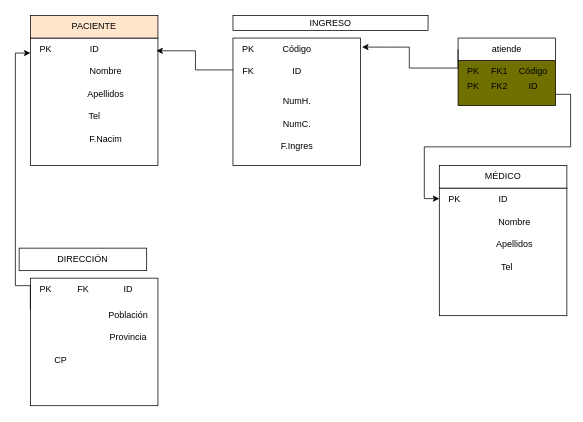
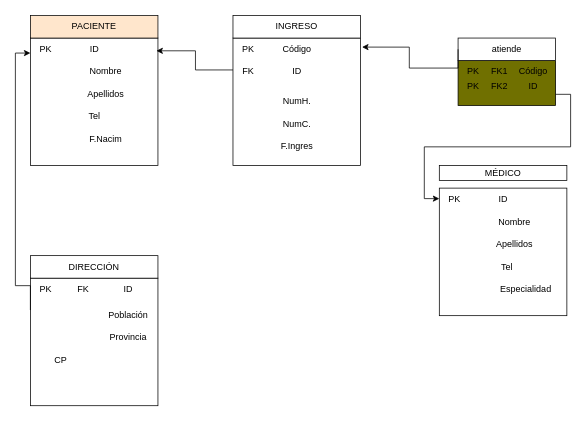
  <mxCell id="0" />
  <mxCell id="1" parent="0" />
  <mxCell id="2" value="" style="whiteSpace=wrap;html=1;aspect=fixed;" vertex="1" parent="1"><mxGeometry x="40" y="50" width="170" height="170" as="geometry" /></mxCell>
  <mxCell id="3" value="PACIENTE" style="rounded=0;whiteSpace=wrap;html=1;fillColor=#ffe6cc;" vertex="1" parent="1"><mxGeometry x="40" y="20" width="170" height="30" as="geometry" /></mxCell>
  <mxCell id="4" value="" style="whiteSpace=wrap;html=1;aspect=fixed;" vertex="1" parent="1"><mxGeometry x="310" y="50" width="170" height="170" as="geometry" /></mxCell>
- <mxCell id="5" value="INGRESO" style="rounded=0;whiteSpace=wrap;html=1;" vertex="1" parent="1"><mxGeometry x="310" y="20" width="260" height="20" as="geometry" /></mxCell>
+ <mxCell id="5" value="INGRESO" style="rounded=0;whiteSpace=wrap;html=1;" vertex="1" parent="1"><mxGeometry x="310" y="20" width="170" height="30" as="geometry" /></mxCell>
  <mxCell id="6" value="" style="whiteSpace=wrap;html=1;aspect=fixed;" vertex="1" parent="1"><mxGeometry x="40" y="370" width="170" height="170" as="geometry" /></mxCell>
- <mxCell id="7" value="DIRECCIÓN" style="rounded=0;whiteSpace=wrap;html=1;" vertex="1" parent="1"><mxGeometry x="25" y="330" width="170" height="30" as="geometry" /></mxCell>
+ <mxCell id="7" value="DIRECCIÓN" style="rounded=0;whiteSpace=wrap;html=1;" vertex="1" parent="1"><mxGeometry x="40" y="340" width="170" height="30" as="geometry" /></mxCell>
  <mxCell id="8" value="" style="whiteSpace=wrap;html=1;aspect=fixed;" vertex="1" parent="1"><mxGeometry x="585" y="250" width="170" height="170" as="geometry" /></mxCell>
- <mxCell id="9" value="MÉDICO" style="rounded=0;whiteSpace=wrap;html=1;" vertex="1" parent="1"><mxGeometry x="585" y="220" width="170" height="30" as="geometry" /></mxCell>
+ <mxCell id="9" value="MÉDICO" style="rounded=0;whiteSpace=wrap;html=1;" vertex="1" parent="1"><mxGeometry x="585" y="220" width="170" height="20" as="geometry" /></mxCell>
  <mxCell id="10" value="PK" style="text;html=1;align=center;verticalAlign=middle;resizable=0;points=[];autosize=1;strokeColor=none;fillColor=none;" vertex="1" parent="1"><mxGeometry x="40" y="50" width="40" height="30" as="geometry" /></mxCell>
  <mxCell id="11" value="ID" style="text;html=1;align=center;verticalAlign=middle;resizable=0;points=[];autosize=1;strokeColor=none;fillColor=none;" vertex="1" parent="1"><mxGeometry x="105" y="50" width="40" height="30" as="geometry" /></mxCell>
  <mxCell id="12" value="Nombre" style="text;html=1;align=center;verticalAlign=middle;resizable=0;points=[];autosize=1;strokeColor=none;fillColor=none;" vertex="1" parent="1"><mxGeometry x="105" y="80" width="70" height="30" as="geometry" /></mxCell>
  <mxCell id="13" value="Apellidos" style="text;html=1;align=center;verticalAlign=middle;resizable=0;points=[];autosize=1;strokeColor=none;fillColor=none;" vertex="1" parent="1"><mxGeometry x="105" y="110" width="70" height="30" as="geometry" /></mxCell>
  <mxCell id="14" value="Tel" style="text;html=1;align=center;verticalAlign=middle;resizable=0;points=[];autosize=1;strokeColor=none;fillColor=none;" vertex="1" parent="1"><mxGeometry x="105" y="140" width="40" height="30" as="geometry" /></mxCell>
  <mxCell id="15" value="F.Nacim" style="text;html=1;align=center;verticalAlign=middle;resizable=0;points=[];autosize=1;strokeColor=none;fillColor=none;" vertex="1" parent="1"><mxGeometry x="105" y="170" width="70" height="30" as="geometry" /></mxCell>
  <mxCell id="16" value="PK" style="text;html=1;align=center;verticalAlign=middle;resizable=0;points=[];autosize=1;strokeColor=none;fillColor=none;" vertex="1" parent="1"><mxGeometry x="40" y="370" width="40" height="30" as="geometry" /></mxCell>
  <mxCell id="17" style="edgeStyle=orthogonalEdgeStyle;rounded=0;orthogonalLoop=1;jettySize=auto;html=1;exitX=0;exitY=0.25;exitDx=0;exitDy=0;entryX=0;entryY=0.667;entryDx=0;entryDy=0;entryPerimeter=0;" edge="1" parent="1" source="6" target="10"><mxGeometry relative="1" as="geometry"><Array as="points"><mxPoint x="40" y="380" /><mxPoint x="20" y="380" /><mxPoint x="20" y="70" /></Array></mxGeometry></mxCell>
  <mxCell id="18" value="FK" style="text;html=1;align=center;verticalAlign=middle;resizable=0;points=[];autosize=1;strokeColor=none;fillColor=none;" vertex="1" parent="1"><mxGeometry x="90" y="370" width="40" height="30" as="geometry" /></mxCell>
  <mxCell id="19" value="ID" style="text;html=1;align=center;verticalAlign=middle;resizable=0;points=[];autosize=1;strokeColor=none;fillColor=none;" vertex="1" parent="1"><mxGeometry x="150" y="370" width="40" height="30" as="geometry" /></mxCell>
  <mxCell id="20" value="Población" style="text;html=1;align=center;verticalAlign=middle;resizable=0;points=[];autosize=1;strokeColor=none;fillColor=none;" vertex="1" parent="1"><mxGeometry x="130" y="404" width="80" height="30" as="geometry" /></mxCell>
  <mxCell id="21" value="Provincia" style="text;html=1;align=center;verticalAlign=middle;resizable=0;points=[];autosize=1;strokeColor=none;fillColor=none;" vertex="1" parent="1"><mxGeometry x="135" y="434" width="70" height="30" as="geometry" /></mxCell>
  <mxCell id="22" value="CP" style="text;html=1;align=center;verticalAlign=middle;resizable=0;points=[];autosize=1;strokeColor=none;fillColor=none;" vertex="1" parent="1"><mxGeometry x="60" y="464" width="40" height="30" as="geometry" /></mxCell>
  <mxCell id="23" value="PK" style="text;html=1;align=center;verticalAlign=middle;resizable=0;points=[];autosize=1;strokeColor=none;fillColor=none;" vertex="1" parent="1"><mxGeometry x="310" y="50" width="40" height="30" as="geometry" /></mxCell>
  <mxCell id="24" value="Código" style="text;html=1;align=center;verticalAlign=middle;resizable=0;points=[];autosize=1;strokeColor=none;fillColor=none;" vertex="1" parent="1"><mxGeometry x="365" y="50" width="60" height="30" as="geometry" /></mxCell>
  <mxCell id="25" value="FK" style="text;html=1;align=center;verticalAlign=middle;resizable=0;points=[];autosize=1;strokeColor=none;fillColor=none;" vertex="1" parent="1"><mxGeometry x="310" y="80" width="40" height="30" as="geometry" /></mxCell>
  <mxCell id="26" value="ID" style="text;html=1;align=center;verticalAlign=middle;resizable=0;points=[];autosize=1;strokeColor=none;fillColor=none;" vertex="1" parent="1"><mxGeometry x="375" y="80" width="40" height="30" as="geometry" /></mxCell>
  <mxCell id="27" value="NumH." style="text;html=1;align=center;verticalAlign=middle;resizable=0;points=[];autosize=1;strokeColor=none;fillColor=none;" vertex="1" parent="1"><mxGeometry x="365" y="120" width="60" height="30" as="geometry" /></mxCell>
  <mxCell id="28" value="NumC." style="text;html=1;align=center;verticalAlign=middle;resizable=0;points=[];autosize=1;strokeColor=none;fillColor=none;" vertex="1" parent="1"><mxGeometry x="365" y="150" width="60" height="30" as="geometry" /></mxCell>
  <mxCell id="29" value="F.Ingres" style="text;html=1;align=center;verticalAlign=middle;resizable=0;points=[];autosize=1;strokeColor=none;fillColor=none;" vertex="1" parent="1"><mxGeometry x="360" y="180" width="70" height="30" as="geometry" /></mxCell>
  <mxCell id="30" style="edgeStyle=orthogonalEdgeStyle;rounded=0;orthogonalLoop=1;jettySize=auto;html=1;exitX=0;exitY=0.25;exitDx=0;exitDy=0;entryX=0.988;entryY=0.1;entryDx=0;entryDy=0;entryPerimeter=0;" edge="1" parent="1" source="4" target="2"><mxGeometry relative="1" as="geometry" /></mxCell>
  <mxCell id="31" value="PK" style="text;html=1;align=center;verticalAlign=middle;resizable=0;points=[];autosize=1;strokeColor=none;fillColor=none;" vertex="1" parent="1"><mxGeometry x="585" y="250" width="40" height="30" as="geometry" /></mxCell>
  <mxCell id="32" value="ID" style="text;html=1;align=center;verticalAlign=middle;resizable=0;points=[];autosize=1;strokeColor=none;fillColor=none;" vertex="1" parent="1"><mxGeometry x="650" y="250" width="40" height="30" as="geometry" /></mxCell>
  <mxCell id="33" value="Nombre" style="text;html=1;align=center;verticalAlign=middle;resizable=0;points=[];autosize=1;strokeColor=none;fillColor=none;" vertex="1" parent="1"><mxGeometry x="650" y="280" width="70" height="30" as="geometry" /></mxCell>
  <mxCell id="34" value="Apellidos" style="text;html=1;align=center;verticalAlign=middle;resizable=0;points=[];autosize=1;strokeColor=none;fillColor=none;" vertex="1" parent="1"><mxGeometry x="650" y="310" width="70" height="30" as="geometry" /></mxCell>
  <mxCell id="35" value="Tel" style="text;html=1;align=center;verticalAlign=middle;resizable=0;points=[];autosize=1;strokeColor=none;fillColor=none;" vertex="1" parent="1"><mxGeometry x="655" y="340" width="40" height="30" as="geometry" /></mxCell>
+ <mxCell id="36" value="Especialidad" style="text;html=1;align=center;verticalAlign=middle;resizable=0;points=[];autosize=1;strokeColor=none;fillColor=none;" vertex="1" parent="1"><mxGeometry x="650" y="370" width="100" height="30" as="geometry" /></mxCell>
  <mxCell id="37" value="" style="rounded=0;whiteSpace=wrap;html=1;fillColor=#707000;" vertex="1" parent="1"><mxGeometry x="610" y="80" width="130" height="60" as="geometry" /></mxCell>
  <mxCell id="38" value="atiende" style="rounded=0;whiteSpace=wrap;html=1;" vertex="1" parent="1"><mxGeometry x="610" y="50" width="130" height="30" as="geometry" /></mxCell>
  <mxCell id="39" value="PK" style="text;html=1;align=center;verticalAlign=middle;resizable=0;points=[];autosize=1;strokeColor=none;fillColor=none;" vertex="1" parent="1"><mxGeometry x="610" y="80" width="40" height="30" as="geometry" /></mxCell>
  <mxCell id="40" value="Código" style="text;html=1;align=center;verticalAlign=middle;resizable=0;points=[];autosize=1;strokeColor=none;fillColor=none;" vertex="1" parent="1"><mxGeometry x="680" y="80" width="60" height="30" as="geometry" /></mxCell>
  <mxCell id="41" value="PK" style="text;html=1;align=center;verticalAlign=middle;resizable=0;points=[];autosize=1;strokeColor=none;fillColor=none;" vertex="1" parent="1"><mxGeometry x="610" y="100" width="40" height="30" as="geometry" /></mxCell>
  <mxCell id="42" value="FK1" style="text;html=1;align=center;verticalAlign=middle;resizable=0;points=[];autosize=1;strokeColor=none;fillColor=none;" vertex="1" parent="1"><mxGeometry x="640" y="80" width="50" height="30" as="geometry" /></mxCell>
  <mxCell id="43" value="FK2" style="text;html=1;align=center;verticalAlign=middle;resizable=0;points=[];autosize=1;strokeColor=none;fillColor=none;" vertex="1" parent="1"><mxGeometry x="640" y="100" width="50" height="30" as="geometry" /></mxCell>
  <mxCell id="44" value="ID" style="text;html=1;align=center;verticalAlign=middle;resizable=0;points=[];autosize=1;strokeColor=none;fillColor=none;" vertex="1" parent="1"><mxGeometry x="690" y="100" width="40" height="30" as="geometry" /></mxCell>
  <mxCell id="45" style="edgeStyle=orthogonalEdgeStyle;rounded=0;orthogonalLoop=1;jettySize=auto;html=1;exitX=0;exitY=0.5;exitDx=0;exitDy=0;entryX=1.012;entryY=0.071;entryDx=0;entryDy=0;entryPerimeter=0;" edge="1" parent="1" source="38" target="4"><mxGeometry relative="1" as="geometry"><Array as="points"><mxPoint x="610" y="90" /><mxPoint x="545" y="90" /><mxPoint x="545" y="62" /></Array></mxGeometry></mxCell>
  <mxCell id="46" style="edgeStyle=orthogonalEdgeStyle;rounded=0;orthogonalLoop=1;jettySize=auto;html=1;exitX=1;exitY=0.75;exitDx=0;exitDy=0;entryX=0;entryY=0.467;entryDx=0;entryDy=0;entryPerimeter=0;" edge="1" parent="1" source="37" target="31"><mxGeometry relative="1" as="geometry" /></mxCell>
